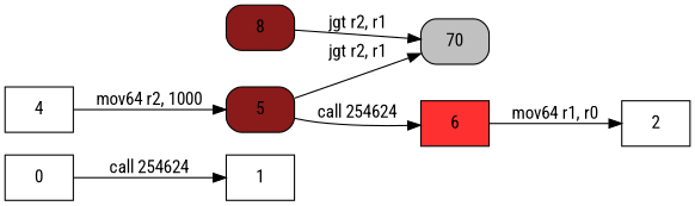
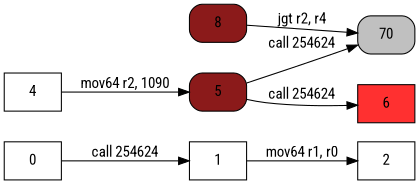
  digraph {
    fontname="Roboto Condensed"
    rankdir=LR
    node [fontname="Roboto Condensed" shape=box]
    edge [fontname="Roboto Condensed"]
    0
    1
    2
    5 [fillcolor=firebrick4 style="rounded,filled"]
    4
    n6 [fillcolor=grey label=70 style="rounded,filled"]
    6 [fillcolor=firebrick1 style=filled]
    8 [fillcolor=firebrick4 style="rounded,filled"]
    0 -> 1 [label="call 254624"]
-   6 -> 2 [label="mov64 r1, r0"]
-   5 -> n6 [label="jgt r2, r1"]
+   1 -> 2 [label="mov64 r1, r0"]
+   5 -> n6 [label="call 254624"]
    5 -> 6 [label="call 254624"]
-   4 -> 5 [label="mov64 r2, 1000"]
-   8 -> n6 [label="jgt r2, r1"]
+   4 -> 5 [label="mov64 r2, 1090"]
+   8 -> n6 [label="jgt r2, r4"]
  }
